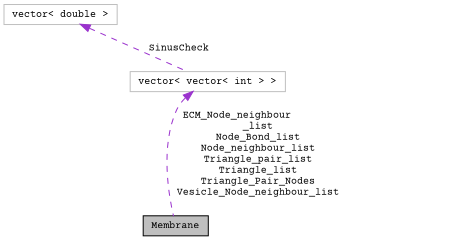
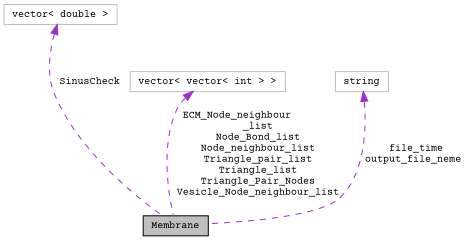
  digraph {
    fontname="Courier Prime"
    node [color=grey75 fillcolor=white fontname="Courier Prime" fontsize=10 shape=record style=filled]
    edge [color=darkorchid3 dir=back fontname="Courier Prime" fontsize=10 labelfontname=Helvetica labelfontsize=10 style=dashed]
    n1 [color=black fillcolor=grey75 fontcolor=black height=0.2 label=Membrane width=0.4]
    n2 [height=0.2 label="vector\< vector\< int \> \>" width=0.4]
+   n3 [height=0.2 label=string width=0.4]
    n4 [height=0.2 label="vector\< double \>" width=0.4]
    n2 -> n1 [label=" ECM_Node_neighbour\l_list\nNode_Bond_list\nNode_neighbour_list\nTriangle_pair_list\nTriangle_list\nTriangle_Pair_Nodes\nVesicle_Node_neighbour_list"]
-   n4 -> n2 [label=" SinusCheck"]
+   n3 -> n1 [label=" file_time\noutput_file_neme"]
+   n4 -> n1 [label=" SinusCheck"]
  }
